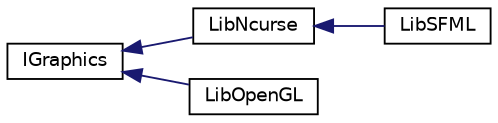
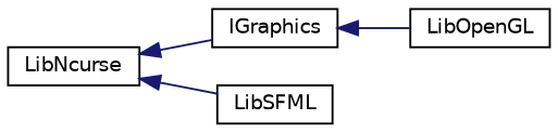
  digraph {
    rankdir=LR
    node [color=black fillcolor=white fontname=Helvetica fontsize=10 shape=record style=filled]
    edge [color=midnightblue dir=back fontname=Helvetica fontsize=10 labelfontname=Helvetica labelfontsize=10 style=solid]
    n1 [height=0.2 label=IGraphics width=0.4]
    n2 [height=0.2 label=LibNcurse width=0.4]
    n3 [height=0.2 label=LibOpenGL width=0.4]
    n4 [height=0.2 label=LibSFML width=0.4]
-   n1 -> n2
+   n2 -> n1
    n1 -> n3
    n2 -> n4
  }
